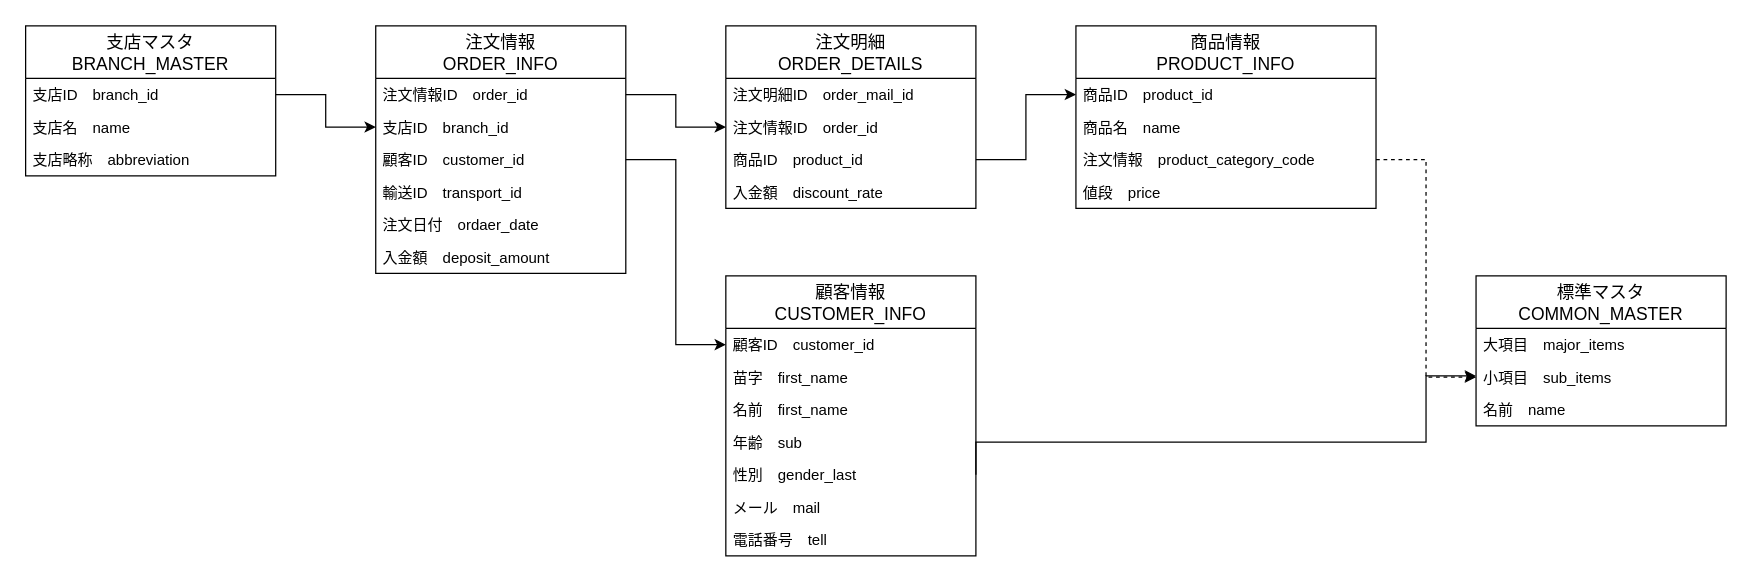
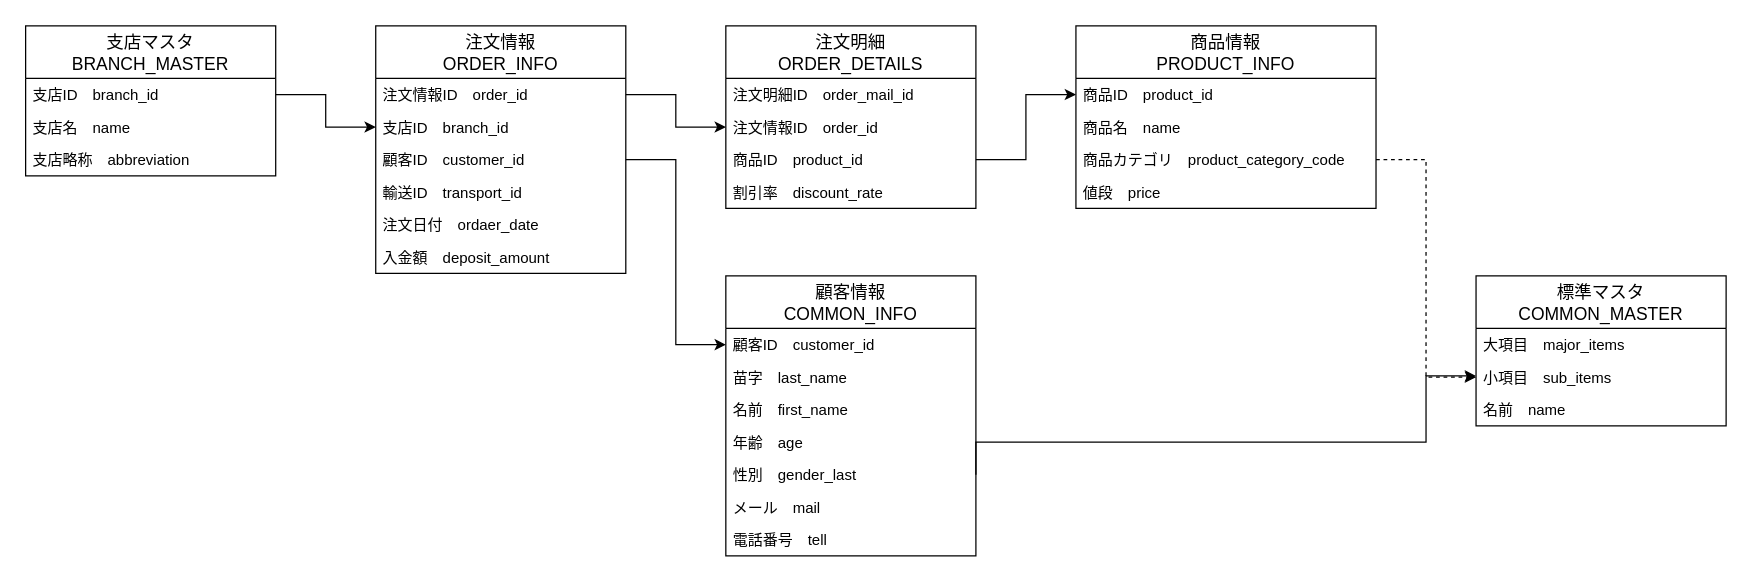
  <mxCell id="0" />
  <mxCell id="1" parent="0" />
  <mxCell id="2" value="支店マスタ&#10;BRANCH_MASTER" style="swimlane;fontStyle=0;childLayout=stackLayout;horizontal=1;startSize=42;horizontalStack=0;resizeParent=1;resizeParentMax=0;resizeLast=0;collapsible=1;marginBottom=0;align=center;fontSize=14;" parent="1" vertex="1"><mxGeometry x="20" y="20" width="200" height="120" as="geometry" /></mxCell>
  <mxCell id="3" value="支店ID　branch_id" style="text;strokeColor=none;fillColor=none;spacingLeft=4;spacingRight=4;overflow=hidden;rotatable=0;points=[[0,0.5],[1,0.5]];portConstraint=eastwest;fontSize=12;" parent="2" vertex="1"><mxGeometry y="42" width="200" height="26" as="geometry" /></mxCell>
  <mxCell id="4" value="支店名　name" style="text;strokeColor=none;fillColor=none;spacingLeft=4;spacingRight=4;overflow=hidden;rotatable=0;points=[[0,0.5],[1,0.5]];portConstraint=eastwest;fontSize=12;" parent="2" vertex="1"><mxGeometry y="68" width="200" height="26" as="geometry" /></mxCell>
  <mxCell id="5" value="支店略称　abbreviation" style="text;strokeColor=none;fillColor=none;spacingLeft=4;spacingRight=4;overflow=hidden;rotatable=0;points=[[0,0.5],[1,0.5]];portConstraint=eastwest;fontSize=12;" parent="2" vertex="1"><mxGeometry y="94" width="200" height="26" as="geometry" /></mxCell>
  <mxCell id="6" value="注文明細&#10;ORDER_DETAILS" style="swimlane;fontStyle=0;childLayout=stackLayout;horizontal=1;startSize=42;horizontalStack=0;resizeParent=1;resizeParentMax=0;resizeLast=0;collapsible=1;marginBottom=0;align=center;fontSize=14;" parent="1" vertex="1"><mxGeometry x="580" y="20" width="200" height="146" as="geometry" /></mxCell>
  <mxCell id="7" value="注文明細ID　order_mail_id" style="text;strokeColor=none;fillColor=none;spacingLeft=4;spacingRight=4;overflow=hidden;rotatable=0;points=[[0,0.5],[1,0.5]];portConstraint=eastwest;fontSize=12;" parent="6" vertex="1"><mxGeometry y="42" width="200" height="26" as="geometry" /></mxCell>
  <mxCell id="8" value="注文情報ID　order_id" style="text;strokeColor=none;fillColor=none;spacingLeft=4;spacingRight=4;overflow=hidden;rotatable=0;points=[[0,0.5],[1,0.5]];portConstraint=eastwest;fontSize=12;" parent="6" vertex="1"><mxGeometry y="68" width="200" height="26" as="geometry" /></mxCell>
  <mxCell id="9" value="商品ID　product_id" style="text;strokeColor=none;fillColor=none;spacingLeft=4;spacingRight=4;overflow=hidden;rotatable=0;points=[[0,0.5],[1,0.5]];portConstraint=eastwest;fontSize=12;" parent="6" vertex="1"><mxGeometry y="94" width="200" height="26" as="geometry" /></mxCell>
- <mxCell id="10" value="入金額　discount_rate" style="text;strokeColor=none;fillColor=none;spacingLeft=4;spacingRight=4;overflow=hidden;rotatable=0;points=[[0,0.5],[1,0.5]];portConstraint=eastwest;fontSize=12;" parent="6" vertex="1"><mxGeometry y="120" width="200" height="26" as="geometry" /></mxCell>
+ <mxCell id="10" value="割引率　discount_rate" style="text;strokeColor=none;fillColor=none;spacingLeft=4;spacingRight=4;overflow=hidden;rotatable=0;points=[[0,0.5],[1,0.5]];portConstraint=eastwest;fontSize=12;" parent="6" vertex="1"><mxGeometry y="120" width="200" height="26" as="geometry" /></mxCell>
  <mxCell id="11" value="注文情報&#10;ORDER_INFO" style="swimlane;fontStyle=0;childLayout=stackLayout;horizontal=1;startSize=42;horizontalStack=0;resizeParent=1;resizeParentMax=0;resizeLast=0;collapsible=1;marginBottom=0;align=center;fontSize=14;" parent="1" vertex="1"><mxGeometry x="300" y="20" width="200" height="198" as="geometry" /></mxCell>
  <mxCell id="12" value="注文情報ID　order_id" style="text;strokeColor=none;fillColor=none;spacingLeft=4;spacingRight=4;overflow=hidden;rotatable=0;points=[[0,0.5],[1,0.5]];portConstraint=eastwest;fontSize=12;" parent="11" vertex="1"><mxGeometry y="42" width="200" height="26" as="geometry" /></mxCell>
  <mxCell id="13" value="支店ID　branch_id" style="text;strokeColor=none;fillColor=none;spacingLeft=4;spacingRight=4;overflow=hidden;rotatable=0;points=[[0,0.5],[1,0.5]];portConstraint=eastwest;fontSize=12;" parent="11" vertex="1"><mxGeometry y="68" width="200" height="26" as="geometry" /></mxCell>
  <mxCell id="14" value="顧客ID　customer_id" style="text;strokeColor=none;fillColor=none;spacingLeft=4;spacingRight=4;overflow=hidden;rotatable=0;points=[[0,0.5],[1,0.5]];portConstraint=eastwest;fontSize=12;" parent="11" vertex="1"><mxGeometry y="94" width="200" height="26" as="geometry" /></mxCell>
  <mxCell id="15" value="輸送ID　transport_id" style="text;strokeColor=none;fillColor=none;spacingLeft=4;spacingRight=4;overflow=hidden;rotatable=0;points=[[0,0.5],[1,0.5]];portConstraint=eastwest;fontSize=12;" parent="11" vertex="1"><mxGeometry y="120" width="200" height="26" as="geometry" /></mxCell>
  <mxCell id="16" value="注文日付　ordaer_date" style="text;strokeColor=none;fillColor=none;spacingLeft=4;spacingRight=4;overflow=hidden;rotatable=0;points=[[0,0.5],[1,0.5]];portConstraint=eastwest;fontSize=12;" vertex="1" parent="11"><mxGeometry y="146" width="200" height="26" as="geometry" /></mxCell>
  <mxCell id="17" value="入金額　deposit_amount" style="text;strokeColor=none;fillColor=none;spacingLeft=4;spacingRight=4;overflow=hidden;rotatable=0;points=[[0,0.5],[1,0.5]];portConstraint=eastwest;fontSize=12;" parent="11" vertex="1"><mxGeometry y="172" width="200" height="26" as="geometry" /></mxCell>
  <mxCell id="18" style="edgeStyle=orthogonalEdgeStyle;rounded=0;orthogonalLoop=1;jettySize=auto;html=1;exitX=1;exitY=0.5;exitDx=0;exitDy=0;" parent="1" source="3" target="13" edge="1"><mxGeometry relative="1" as="geometry" /></mxCell>
  <mxCell id="19" style="edgeStyle=orthogonalEdgeStyle;rounded=0;orthogonalLoop=1;jettySize=auto;html=1;exitX=1;exitY=0.5;exitDx=0;exitDy=0;" parent="1" source="12" target="8" edge="1"><mxGeometry relative="1" as="geometry" /></mxCell>
  <mxCell id="20" style="edgeStyle=orthogonalEdgeStyle;rounded=0;orthogonalLoop=1;jettySize=auto;html=1;exitX=1;exitY=0.5;exitDx=0;exitDy=0;entryX=0;entryY=0.5;entryDx=0;entryDy=0;" parent="1" source="9" target="30" edge="1"><mxGeometry relative="1" as="geometry" /></mxCell>
- <mxCell id="21" value="顧客情報&#10;CUSTOMER_INFO" style="swimlane;fontStyle=0;childLayout=stackLayout;horizontal=1;startSize=42;horizontalStack=0;resizeParent=1;resizeParentMax=0;resizeLast=0;collapsible=1;marginBottom=0;align=center;fontSize=14;" parent="1" vertex="1"><mxGeometry x="580" y="220" width="200" height="224" as="geometry" /></mxCell>
+ <mxCell id="21" value="顧客情報&#10;COMMON_INFO" style="swimlane;fontStyle=0;childLayout=stackLayout;horizontal=1;startSize=42;horizontalStack=0;resizeParent=1;resizeParentMax=0;resizeLast=0;collapsible=1;marginBottom=0;align=center;fontSize=14;" parent="1" vertex="1"><mxGeometry x="580" y="220" width="200" height="224" as="geometry" /></mxCell>
  <mxCell id="22" value="顧客ID　customer_id" style="text;strokeColor=none;fillColor=none;spacingLeft=4;spacingRight=4;overflow=hidden;rotatable=0;points=[[0,0.5],[1,0.5]];portConstraint=eastwest;fontSize=12;" parent="21" vertex="1"><mxGeometry y="42" width="200" height="26" as="geometry" /></mxCell>
- <mxCell id="23" value="苗字　first_name&#10;" style="text;strokeColor=none;fillColor=none;spacingLeft=4;spacingRight=4;overflow=hidden;rotatable=0;points=[[0,0.5],[1,0.5]];portConstraint=eastwest;fontSize=12;" parent="21" vertex="1"><mxGeometry y="68" width="200" height="26" as="geometry" /></mxCell>
+ <mxCell id="23" value="苗字　last_name&#10;" style="text;strokeColor=none;fillColor=none;spacingLeft=4;spacingRight=4;overflow=hidden;rotatable=0;points=[[0,0.5],[1,0.5]];portConstraint=eastwest;fontSize=12;" parent="21" vertex="1"><mxGeometry y="68" width="200" height="26" as="geometry" /></mxCell>
  <mxCell id="24" value="名前　first_name" style="text;strokeColor=none;fillColor=none;spacingLeft=4;spacingRight=4;overflow=hidden;rotatable=0;points=[[0,0.5],[1,0.5]];portConstraint=eastwest;fontSize=12;" vertex="1" parent="21"><mxGeometry y="94" width="200" height="26" as="geometry" /></mxCell>
- <mxCell id="25" value="年齢　sub" style="text;strokeColor=none;fillColor=none;spacingLeft=4;spacingRight=4;overflow=hidden;rotatable=0;points=[[0,0.5],[1,0.5]];portConstraint=eastwest;fontSize=12;" parent="21" vertex="1"><mxGeometry y="120" width="200" height="26" as="geometry" /></mxCell>
+ <mxCell id="25" value="年齢　age" style="text;strokeColor=none;fillColor=none;spacingLeft=4;spacingRight=4;overflow=hidden;rotatable=0;points=[[0,0.5],[1,0.5]];portConstraint=eastwest;fontSize=12;" parent="21" vertex="1"><mxGeometry y="120" width="200" height="26" as="geometry" /></mxCell>
  <mxCell id="26" value="性別　gender_last" style="text;strokeColor=none;fillColor=none;spacingLeft=4;spacingRight=4;overflow=hidden;rotatable=0;points=[[0,0.5],[1,0.5]];portConstraint=eastwest;fontSize=12;" parent="21" vertex="1"><mxGeometry y="146" width="200" height="26" as="geometry" /></mxCell>
  <mxCell id="27" value="メール　mail" style="text;strokeColor=none;fillColor=none;spacingLeft=4;spacingRight=4;overflow=hidden;rotatable=0;points=[[0,0.5],[1,0.5]];portConstraint=eastwest;fontSize=12;" parent="21" vertex="1"><mxGeometry y="172" width="200" height="26" as="geometry" /></mxCell>
  <mxCell id="28" value="電話番号　tell" style="text;strokeColor=none;fillColor=none;spacingLeft=4;spacingRight=4;overflow=hidden;rotatable=0;points=[[0,0.5],[1,0.5]];portConstraint=eastwest;fontSize=12;" parent="21" vertex="1"><mxGeometry y="198" width="200" height="26" as="geometry" /></mxCell>
  <mxCell id="29" value="商品情報&#10;PRODUCT_INFO" style="swimlane;fontStyle=0;childLayout=stackLayout;horizontal=1;startSize=42;horizontalStack=0;resizeParent=1;resizeParentMax=0;resizeLast=0;collapsible=1;marginBottom=0;align=center;fontSize=14;" parent="1" vertex="1"><mxGeometry x="860" y="20" width="240" height="146" as="geometry" /></mxCell>
  <mxCell id="30" value="商品ID　product_id" style="text;strokeColor=none;fillColor=none;spacingLeft=4;spacingRight=4;overflow=hidden;rotatable=0;points=[[0,0.5],[1,0.5]];portConstraint=eastwest;fontSize=12;" parent="29" vertex="1"><mxGeometry y="42" width="240" height="26" as="geometry" /></mxCell>
  <mxCell id="31" value="商品名　name" style="text;strokeColor=none;fillColor=none;spacingLeft=4;spacingRight=4;overflow=hidden;rotatable=0;points=[[0,0.5],[1,0.5]];portConstraint=eastwest;fontSize=12;" parent="29" vertex="1"><mxGeometry y="68" width="240" height="26" as="geometry" /></mxCell>
- <mxCell id="32" value="注文情報　product_category_code" style="text;strokeColor=none;fillColor=none;spacingLeft=4;spacingRight=4;overflow=hidden;rotatable=0;points=[[0,0.5],[1,0.5]];portConstraint=eastwest;fontSize=12;" parent="29" vertex="1"><mxGeometry y="94" width="240" height="26" as="geometry" /></mxCell>
+ <mxCell id="32" value="商品カテゴリ　product_category_code" style="text;strokeColor=none;fillColor=none;spacingLeft=4;spacingRight=4;overflow=hidden;rotatable=0;points=[[0,0.5],[1,0.5]];portConstraint=eastwest;fontSize=12;" parent="29" vertex="1"><mxGeometry y="94" width="240" height="26" as="geometry" /></mxCell>
  <mxCell id="33" value="値段　price" style="text;strokeColor=none;fillColor=none;spacingLeft=4;spacingRight=4;overflow=hidden;rotatable=0;points=[[0,0.5],[1,0.5]];portConstraint=eastwest;fontSize=12;" parent="29" vertex="1"><mxGeometry y="120" width="240" height="26" as="geometry" /></mxCell>
  <mxCell id="34" style="edgeStyle=orthogonalEdgeStyle;rounded=0;orthogonalLoop=1;jettySize=auto;html=1;exitX=1;exitY=0.5;exitDx=0;exitDy=0;entryX=0;entryY=0.5;entryDx=0;entryDy=0;" parent="1" source="14" target="22" edge="1"><mxGeometry relative="1" as="geometry" /></mxCell>
  <mxCell id="35" value="標準マスタ&#10;COMMON_MASTER" style="swimlane;fontStyle=0;childLayout=stackLayout;horizontal=1;startSize=42;horizontalStack=0;resizeParent=1;resizeParentMax=0;resizeLast=0;collapsible=1;marginBottom=0;align=center;fontSize=14;" parent="1" vertex="1"><mxGeometry x="1180" y="220" width="200" height="120" as="geometry" /></mxCell>
  <mxCell id="36" value="大項目　major_items" style="text;strokeColor=none;fillColor=none;spacingLeft=4;spacingRight=4;overflow=hidden;rotatable=0;points=[[0,0.5],[1,0.5]];portConstraint=eastwest;fontSize=12;" parent="35" vertex="1"><mxGeometry y="42" width="200" height="26" as="geometry" /></mxCell>
  <mxCell id="37" value="小項目　sub_items" style="text;strokeColor=none;fillColor=none;spacingLeft=4;spacingRight=4;overflow=hidden;rotatable=0;points=[[0,0.5],[1,0.5]];portConstraint=eastwest;fontSize=12;" parent="35" vertex="1"><mxGeometry y="68" width="200" height="26" as="geometry" /></mxCell>
  <mxCell id="38" value="名前　name" style="text;strokeColor=none;fillColor=none;spacingLeft=4;spacingRight=4;overflow=hidden;rotatable=0;points=[[0,0.5],[1,0.5]];portConstraint=eastwest;fontSize=12;" parent="35" vertex="1"><mxGeometry y="94" width="200" height="26" as="geometry" /></mxCell>
  <mxCell id="39" style="edgeStyle=orthogonalEdgeStyle;rounded=0;orthogonalLoop=1;jettySize=auto;html=1;exitX=1;exitY=0.5;exitDx=0;exitDy=0;entryX=0;entryY=0.5;entryDx=0;entryDy=0;dashed=1;" parent="1" source="32" target="37" edge="1"><mxGeometry relative="1" as="geometry" /></mxCell>
  <mxCell id="40" style="edgeStyle=orthogonalEdgeStyle;rounded=0;orthogonalLoop=1;jettySize=auto;html=1;exitX=1;exitY=0.5;exitDx=0;exitDy=0;" parent="1" source="26" edge="1"><mxGeometry relative="1" as="geometry"><mxPoint x="1180" y="300" as="targetPoint" /><Array as="points"><mxPoint x="1140" y="353" /><mxPoint x="1140" y="300" /></Array></mxGeometry></mxCell>
